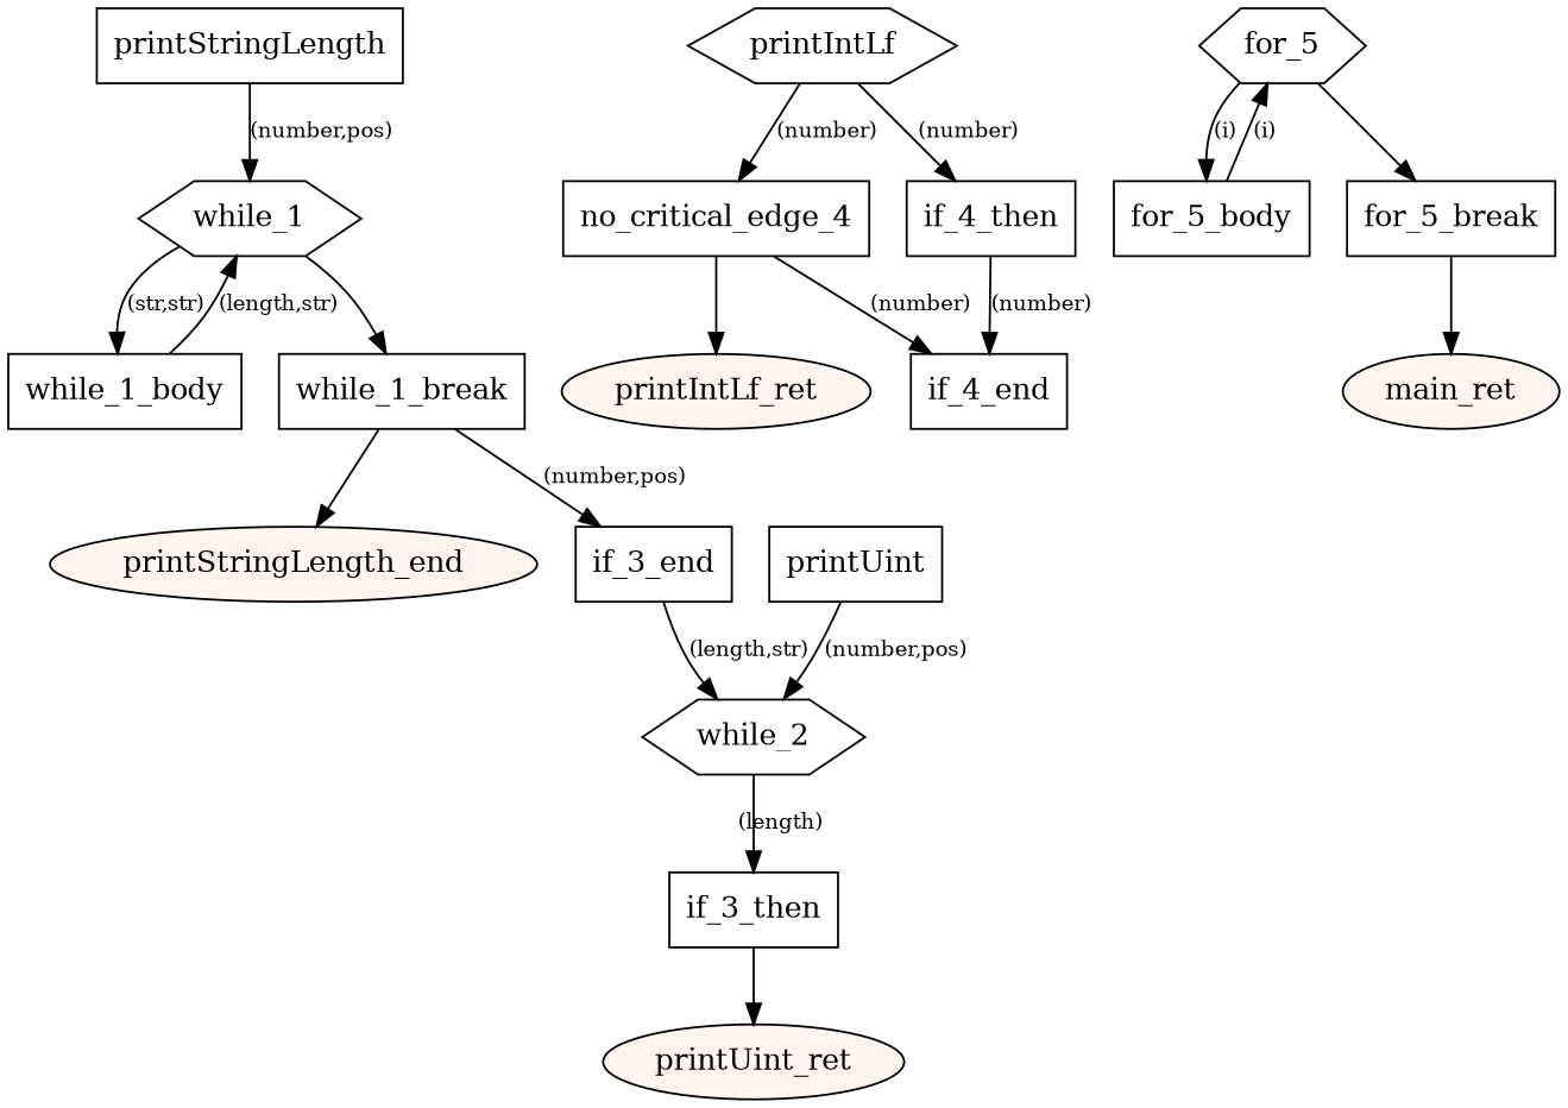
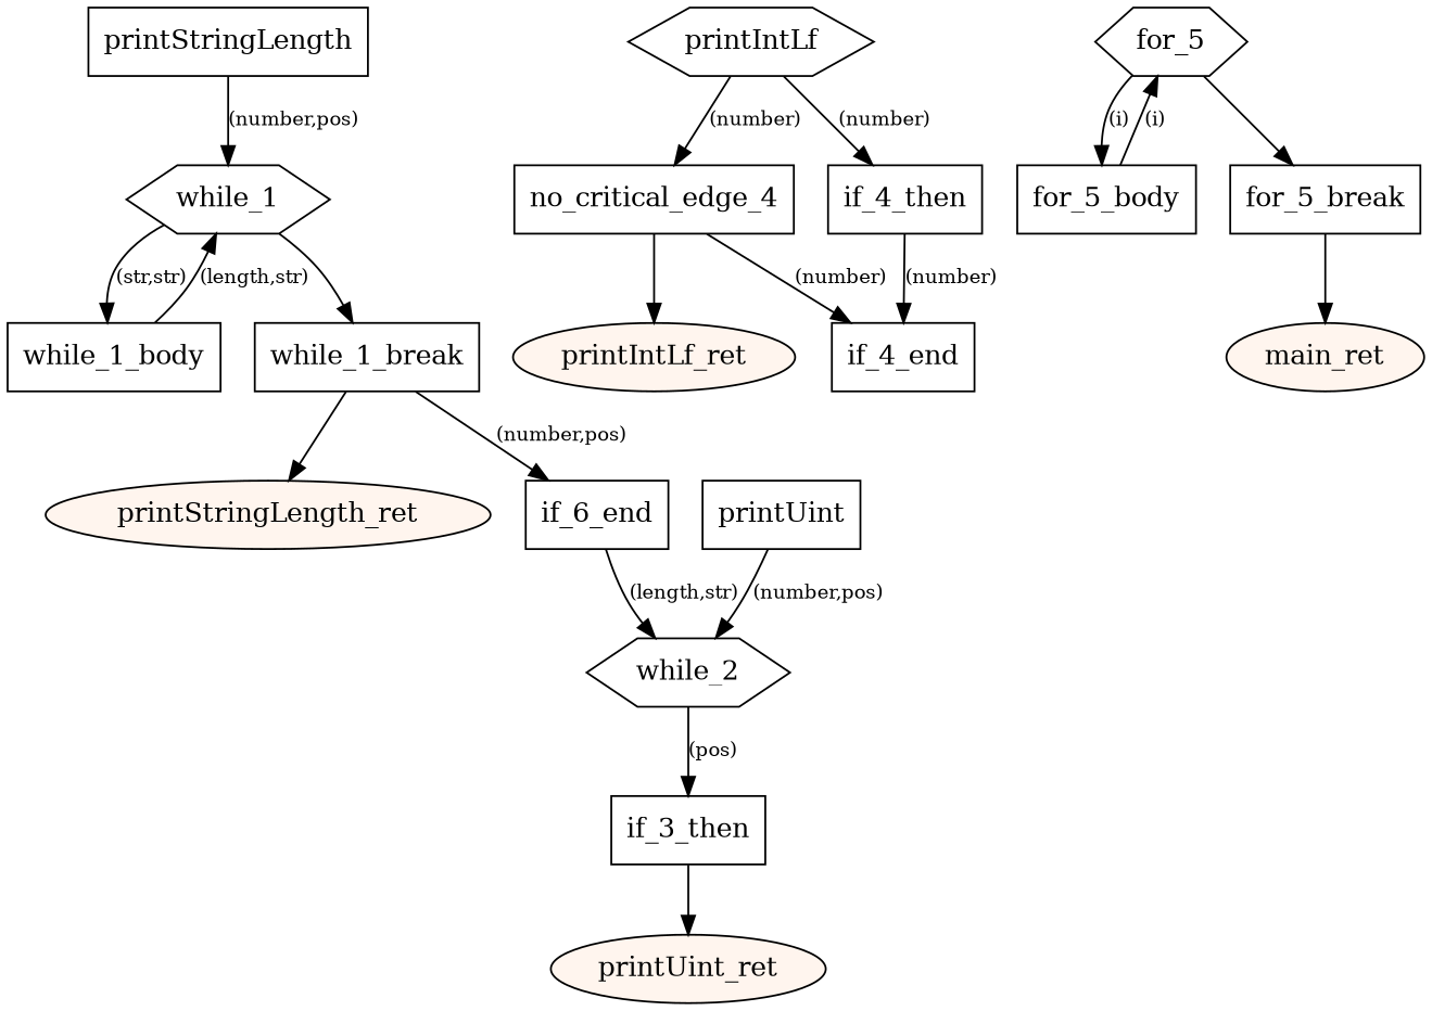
  digraph {
    node [shape=box]
    edge [fontsize="10pt"]
    n1 [label=printStringLength]
    n2 [label=while_1 shape=hexagon]
    n3 [label=while_1_body]
    n4 [label=while_1_break]
-   n5 [fillcolor="#fff5ee" label=printStringLength_end shape=oval style=filled]
+   n5 [fillcolor="#fff5ee" label=printStringLength_ret shape=oval style=filled]
    n6 [label=printUint]
    n7 [label=while_2 shape=hexagon]
-   n8 [label=if_3_end]
+   n8 [label=if_6_end]
    n9 [label=if_3_then]
    n10 [fillcolor="#fff5ee" label=printUint_ret shape=oval style=filled]
    n11 [label=printIntLf shape=hexagon]
    n12 [label=no_critical_edge_4]
    n13 [label=if_4_then]
    n14 [label=if_4_end]
    n15 [fillcolor="#fff5ee" label=printIntLf_ret shape=oval style=filled]
    n16 [label=for_5 shape=hexagon]
    n17 [label=for_5_body]
    n18 [label=for_5_break]
    n19 [fillcolor="#fff5ee" label=main_ret shape=oval style=filled]
    subgraph sub_1 {
      n1
      n2
      n3
      n4
      n5
    }
    subgraph sub_2 {
      n6
      n7
      n8
      n9
      n10
    }
    subgraph sub_3 {
      n11
      n12
      n13
      n14
      n15
    }
    subgraph sub_4 {
      n16
      n17
      n18
      n19
    }
    n1 -> n2 [label="(number,pos)"]
    n2 -> n3 [label="(str,str)"]
    n2 -> n4
    n3 -> n2 [label="(length,str)"]
    n4 -> n5
    n4 -> n8 [label="(number,pos)"]
    n6 -> n7 [label="(number,pos)"]
-   n7 -> n9 [label="(length)"]
+   n7 -> n9 [label="(pos)"]
    n8 -> n7 [label="(length,str)"]
    n9 -> n10
    n11 -> n12 [label="(number)"]
    n11 -> n13 [label="(number)"]
    n12 -> n14 [label="(number)"]
    n12 -> n15
    n13 -> n14 [label="(number)"]
    n16 -> n17 [label="(i)"]
    n16 -> n18
    n17 -> n16 [label="(i)"]
    n18 -> n19
  }
